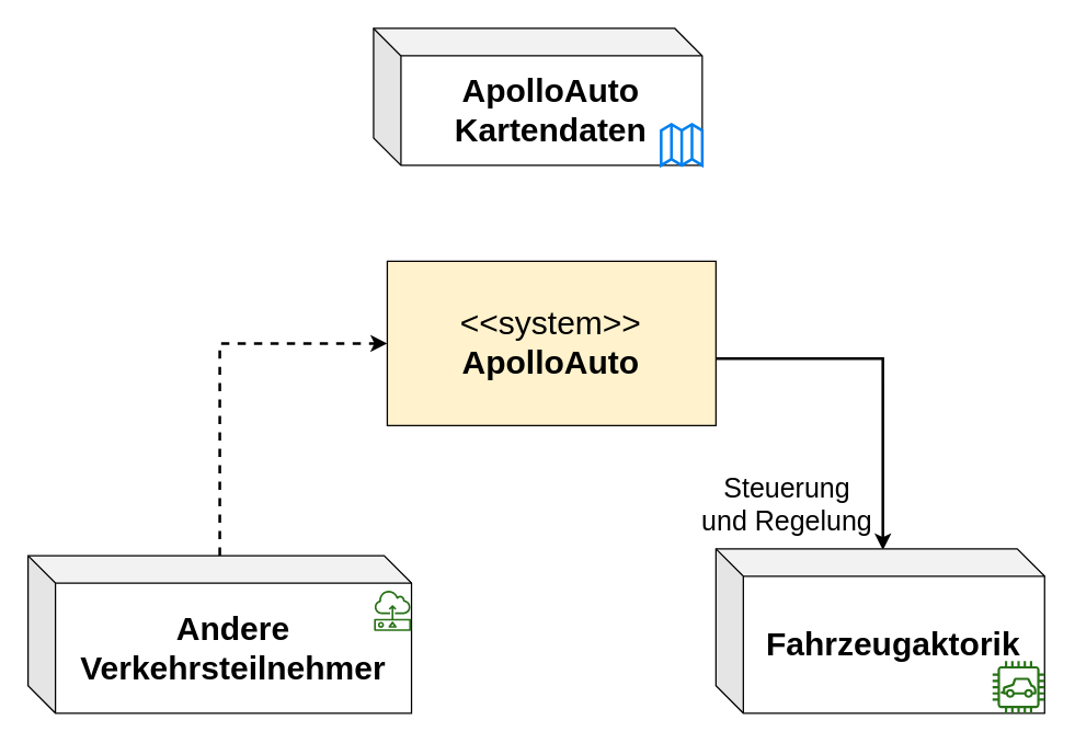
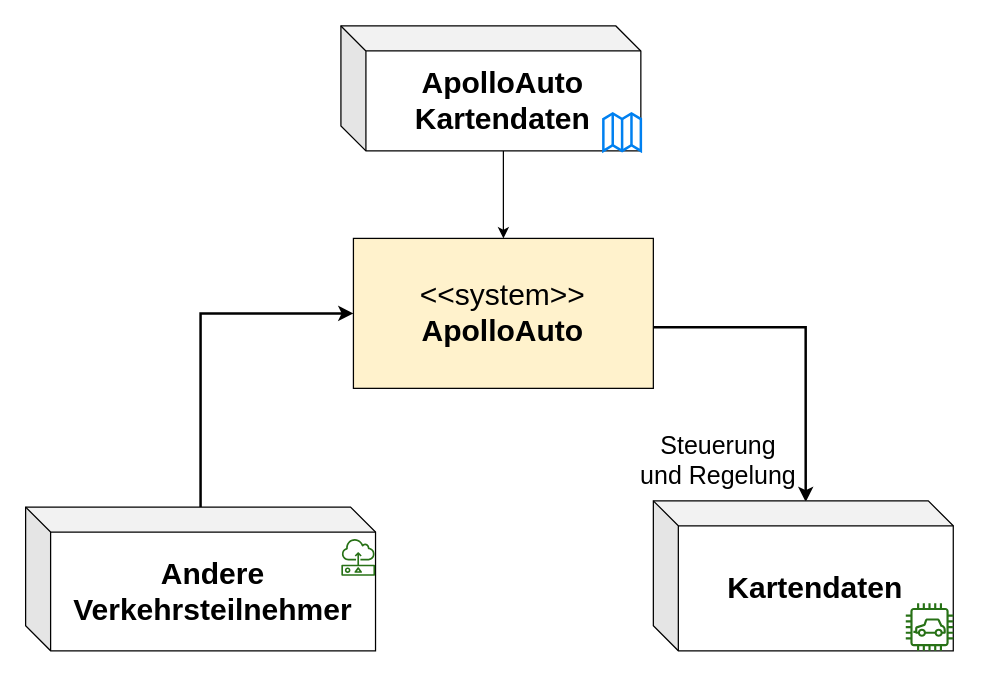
  <mxCell id="0" />
  <mxCell id="1" parent="0" />
  <mxCell id="2" value="&lt;div&gt;&lt;font style=&quot;font-size: 20px&quot;&gt;Steuerung &lt;br&gt;&lt;/font&gt;&lt;/div&gt;&lt;div&gt;&lt;font style=&quot;font-size: 20px&quot;&gt;und Regelung&lt;/font&gt;&lt;/div&gt;" style="edgeStyle=orthogonalEdgeStyle;rounded=0;orthogonalLoop=1;jettySize=auto;html=1;exitX=1;exitY=0.592;exitDx=0;exitDy=0;exitPerimeter=0;strokeWidth=2;entryX=0.508;entryY=0.008;entryDx=0;entryDy=0;entryPerimeter=0;" parent="1" source="4" edge="1" target="5"><mxGeometry x="0.738" y="-70" relative="1" as="geometry"><mxPoint as="offset" /><mxPoint x="632.31" y="380" as="targetPoint" /></mxGeometry></mxCell>
  <mxCell id="3" style="edgeStyle=orthogonalEdgeStyle;rounded=0;orthogonalLoop=1;jettySize=auto;html=1;exitX=0.5;exitY=0;exitDx=0;exitDy=0;strokeWidth=2;" parent="1" source="4" edge="1"><mxGeometry relative="1" as="geometry"><mxPoint x="402.31" y="190" as="targetPoint" /></mxGeometry></mxCell>
  <mxCell id="4" value="&lt;div style=&quot;font-size: 24px&quot;&gt;&lt;font style=&quot;font-size: 24px&quot;&gt;&amp;lt;&amp;lt;system&amp;gt;&amp;gt;&lt;/font&gt;&lt;/div&gt;&lt;div style=&quot;font-size: 24px&quot;&gt;&lt;font style=&quot;font-size: 24px&quot;&gt;&lt;b&gt;ApolloAuto&lt;/b&gt;&lt;br&gt;&lt;/font&gt;&lt;/div&gt;" style="rounded=0;whiteSpace=wrap;html=1;fillColor=#fff2cc;" parent="1" vertex="1"><mxGeometry x="282.31" y="190" width="240" height="120" as="geometry" /></mxCell>
- <mxCell id="5" value="&lt;b&gt;&lt;font style=&quot;font-size: 24px&quot;&gt;Fahrzeugaktorik&lt;/font&gt;&lt;/b&gt;" style="shape=cube;whiteSpace=wrap;html=1;boundedLbl=1;backgroundOutline=1;darkOpacity=0.05;darkOpacity2=0.1;direction=east;" parent="1" vertex="1"><mxGeometry x="522.31" y="400" width="240" height="120" as="geometry" /></mxCell>
- <mxCell id="6" style="edgeStyle=orthogonalEdgeStyle;rounded=0;orthogonalLoop=1;jettySize=auto;html=1;entryX=0;entryY=0.5;entryDx=0;entryDy=0;strokeWidth=2;dashed=1;" parent="1" source="7" target="4" edge="1"><mxGeometry relative="1" as="geometry" /></mxCell>
+ <mxCell id="5" value="&lt;b&gt;&lt;font style=&quot;font-size: 24px&quot;&gt;Kartendaten&lt;/font&gt;&lt;/b&gt;" style="shape=cube;whiteSpace=wrap;html=1;boundedLbl=1;backgroundOutline=1;darkOpacity=0.05;darkOpacity2=0.1;direction=east;" parent="1" vertex="1"><mxGeometry x="522.31" y="400" width="240" height="120" as="geometry" /></mxCell>
+ <mxCell id="6" style="edgeStyle=orthogonalEdgeStyle;rounded=0;orthogonalLoop=1;jettySize=auto;html=1;entryX=0;entryY=0.5;entryDx=0;entryDy=0;strokeWidth=2;" parent="1" source="7" target="4" edge="1"><mxGeometry relative="1" as="geometry" /></mxCell>
  <mxCell id="7" value="&lt;font style=&quot;font-size: 24px&quot;&gt;&lt;b&gt;Andere Verkehrsteilnehmer&lt;br&gt;&lt;/b&gt;&lt;/font&gt;" style="shape=cube;whiteSpace=wrap;html=1;boundedLbl=1;backgroundOutline=1;darkOpacity=0.05;darkOpacity2=0.1;direction=east;" parent="1" vertex="1"><mxGeometry x="20" y="405" width="280" height="115" as="geometry" /></mxCell>
+ <mxCell id="8" style="edgeStyle=orthogonalEdgeStyle;rounded=0;orthogonalLoop=1;jettySize=auto;html=1;exitX=0;exitY=0;exitDx=130;exitDy=100;exitPerimeter=0;entryX=0.5;entryY=0;entryDx=0;entryDy=0;" edge="1" parent="1" source="9" target="4"><mxGeometry relative="1" as="geometry" /></mxCell>
  <mxCell id="9" value="&lt;b&gt;&lt;font style=&quot;font-size: 24px&quot;&gt;ApolloAuto Kartendaten&lt;br&gt;&lt;/font&gt;&lt;/b&gt;" style="shape=cube;whiteSpace=wrap;html=1;boundedLbl=1;backgroundOutline=1;darkOpacity=0.05;darkOpacity2=0.1;direction=east;" parent="1" vertex="1"><mxGeometry x="272.31" y="20" width="240" height="100" as="geometry" /></mxCell>
  <mxCell id="10" value="" style="html=1;verticalLabelPosition=bottom;align=center;labelBackgroundColor=#ffffff;verticalAlign=top;strokeWidth=2;strokeColor=#0080F0;shadow=0;dashed=0;shape=mxgraph.ios7.icons.map;" parent="1" vertex="1"><mxGeometry x="482.31" y="90" width="30" height="30" as="geometry" /></mxCell>
  <mxCell id="11" value="" style="outlineConnect=0;fontColor=#232F3E;gradientColor=none;fillColor=#277116;strokeColor=none;dashed=0;verticalLabelPosition=bottom;verticalAlign=top;align=center;html=1;fontSize=12;fontStyle=0;aspect=fixed;pointerEvents=1;shape=mxgraph.aws4.car;" parent="1" vertex="1"><mxGeometry x="724.31" y="482" width="38" height="38" as="geometry" /></mxCell>
  <mxCell id="12" value="" style="outlineConnect=0;fontColor=#232F3E;gradientColor=none;fillColor=#277116;strokeColor=none;dashed=0;verticalLabelPosition=bottom;verticalAlign=top;align=center;html=1;fontSize=12;fontStyle=0;aspect=fixed;pointerEvents=1;shape=mxgraph.aws4.sensor;" parent="1" vertex="1"><mxGeometry x="272.31" y="430" width="27.69" height="30" as="geometry" /></mxCell>
